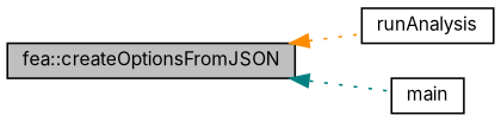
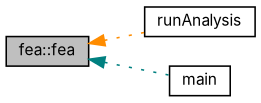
  digraph {
    fontname=Inter
    rankdir=LR
    node [color=black fillcolor=white fontname=Inter fontsize=10 shape=record style=filled]
    edge [dir=back fontname=Inter fontsize=10 labelfontname=Helvetica labelfontsize=10 style=dotted]
-   n1 [fillcolor=grey75 fontcolor=black height=0.2 label="fea::createOptionsFromJSON" width=0.4]
+   n1 [fillcolor=grey75 fontcolor=black height=0.2 label="fea::fea" width=0.4]
    n2 [height=0.2 label=runAnalysis width=0.4]
    n3 [height=0.2 label=main width=0.4]
    n1 -> n2 [color=darkorange]
    n1 -> n3 [color=teal]
  }
